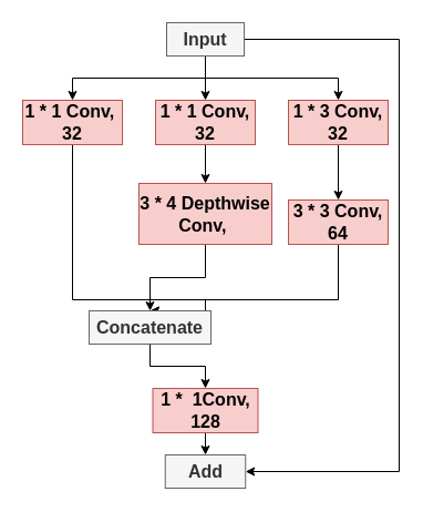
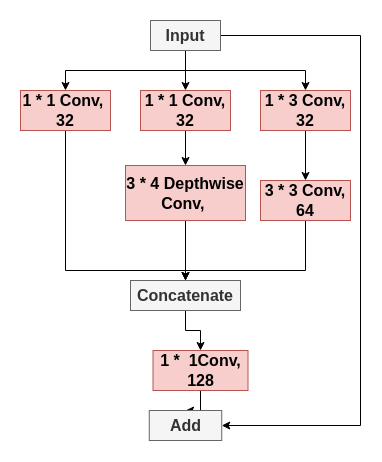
  <mxCell id="0" />
  <mxCell id="1" parent="0" />
  <mxCell id="2" style="edgeStyle=orthogonalEdgeStyle;rounded=0;orthogonalLoop=1;jettySize=auto;html=1;exitX=0.5;exitY=1;exitDx=0;exitDy=0;entryX=0.5;entryY=0;entryDx=0;entryDy=0;fontSize=16;fontStyle=1" edge="1" parent="1" source="6" target="8"><mxGeometry relative="1" as="geometry" /></mxCell>
  <mxCell id="3" style="edgeStyle=orthogonalEdgeStyle;rounded=0;orthogonalLoop=1;jettySize=auto;html=1;exitX=0.5;exitY=1;exitDx=0;exitDy=0;entryX=0.5;entryY=0;entryDx=0;entryDy=0;" edge="1" parent="1" source="6" target="10"><mxGeometry relative="1" as="geometry" /></mxCell>
  <mxCell id="4" style="edgeStyle=orthogonalEdgeStyle;rounded=0;orthogonalLoop=1;jettySize=auto;html=1;exitX=0.5;exitY=1;exitDx=0;exitDy=0;entryX=0.5;entryY=0;entryDx=0;entryDy=0;" edge="1" parent="1" source="6" target="14"><mxGeometry relative="1" as="geometry" /></mxCell>
  <mxCell id="5" style="edgeStyle=orthogonalEdgeStyle;rounded=0;orthogonalLoop=1;jettySize=auto;html=1;exitX=1;exitY=0.5;exitDx=0;exitDy=0;entryX=1;entryY=0.5;entryDx=0;entryDy=0;" edge="1" parent="1" source="6" target="21"><mxGeometry relative="1" as="geometry"><Array as="points"><mxPoint x="360" y="35" /><mxPoint x="360" y="425" /></Array></mxGeometry></mxCell>
  <mxCell id="6" value="&lt;span style=&quot;font-size: 16px;&quot;&gt;Input&lt;/span&gt;" style="rounded=0;whiteSpace=wrap;html=1;fillColor=#f5f5f5;fontColor=#333333;strokeColor=#666666;fontSize=16;fontStyle=1" vertex="1" parent="1"><mxGeometry x="150" y="20" width="70" height="30" as="geometry" /></mxCell>
  <mxCell id="7" style="edgeStyle=orthogonalEdgeStyle;rounded=0;orthogonalLoop=1;jettySize=auto;html=1;exitX=0.5;exitY=1;exitDx=0;exitDy=0;entryX=0.5;entryY=0;entryDx=0;entryDy=0;" edge="1" parent="1" source="8" target="18"><mxGeometry relative="1" as="geometry"><Array as="points"><mxPoint x="65" y="270" /><mxPoint x="185" y="270" /></Array></mxGeometry></mxCell>
  <mxCell id="8" value="&lt;span style=&quot;font-size: 16px;&quot;&gt;1 * 1 Conv,&amp;nbsp;&lt;/span&gt;&lt;div&gt;&lt;span style=&quot;font-size: 16px;&quot;&gt;32&lt;/span&gt;&lt;/div&gt;" style="rounded=0;whiteSpace=wrap;html=1;fillColor=#f8cecc;strokeColor=#b85450;fontSize=16;fontStyle=1" vertex="1" parent="1"><mxGeometry x="20" y="90" width="90" height="40" as="geometry" /></mxCell>
  <mxCell id="9" value="" style="edgeStyle=orthogonalEdgeStyle;rounded=0;orthogonalLoop=1;jettySize=auto;html=1;fontSize=16;fontStyle=1" edge="1" parent="1" source="10" target="12"><mxGeometry relative="1" as="geometry" /></mxCell>
  <mxCell id="10" value="&lt;span style=&quot;font-size: 16px;&quot;&gt;1 * 1 Conv, 32&lt;/span&gt;" style="rounded=0;whiteSpace=wrap;html=1;fillColor=#f8cecc;strokeColor=#b85450;fontSize=16;fontStyle=1" vertex="1" parent="1"><mxGeometry x="140" y="90" width="90" height="40" as="geometry" /></mxCell>
  <mxCell id="11" style="edgeStyle=orthogonalEdgeStyle;rounded=0;orthogonalLoop=1;jettySize=auto;html=1;exitX=0.5;exitY=1;exitDx=0;exitDy=0;entryX=0.5;entryY=0;entryDx=0;entryDy=0;" edge="1" parent="1" source="12" target="18"><mxGeometry relative="1" as="geometry"><mxPoint x="230" y="260" as="targetPoint" /></mxGeometry></mxCell>
  <mxCell id="12" value="&lt;span style=&quot;font-size: 16px;&quot;&gt;3 * 4 Depthwise Conv,&amp;nbsp;&lt;/span&gt;" style="rounded=0;whiteSpace=wrap;html=1;fillColor=#f8cecc;strokeColor=#b85450;fontSize=16;fontStyle=1" vertex="1" parent="1"><mxGeometry x="125" y="165" width="120" height="55" as="geometry" /></mxCell>
  <mxCell id="13" value="" style="edgeStyle=orthogonalEdgeStyle;rounded=0;orthogonalLoop=1;jettySize=auto;html=1;fontSize=16;fontStyle=1" edge="1" parent="1" source="14" target="16"><mxGeometry relative="1" as="geometry" /></mxCell>
  <mxCell id="14" value="&lt;span style=&quot;font-size: 16px;&quot;&gt;1 * 3 Conv, 32&lt;/span&gt;" style="rounded=0;whiteSpace=wrap;html=1;fillColor=#f8cecc;strokeColor=#b85450;fontSize=16;fontStyle=1" vertex="1" parent="1"><mxGeometry x="260" y="90" width="90" height="40" as="geometry" /></mxCell>
  <mxCell id="15" style="edgeStyle=orthogonalEdgeStyle;rounded=0;orthogonalLoop=1;jettySize=auto;html=1;exitX=0.5;exitY=1;exitDx=0;exitDy=0;entryX=0.5;entryY=0;entryDx=0;entryDy=0;" edge="1" parent="1" source="16" target="18"><mxGeometry relative="1" as="geometry"><Array as="points"><mxPoint x="305" y="270" /><mxPoint x="185" y="270" /></Array></mxGeometry></mxCell>
  <mxCell id="16" value="&lt;span style=&quot;font-size: 16px;&quot;&gt;3 * 3 Conv, 64&lt;/span&gt;" style="rounded=0;whiteSpace=wrap;html=1;fillColor=#f8cecc;strokeColor=#b85450;fontSize=16;fontStyle=1" vertex="1" parent="1"><mxGeometry x="260" y="180" width="90" height="40" as="geometry" /></mxCell>
  <mxCell id="17" value="" style="edgeStyle=orthogonalEdgeStyle;rounded=0;orthogonalLoop=1;jettySize=auto;html=1;" edge="1" parent="1" source="18" target="20"><mxGeometry relative="1" as="geometry" /></mxCell>
- <mxCell id="18" value="&lt;span style=&quot;font-size: 16px;&quot;&gt;Concatenate&lt;/span&gt;" style="rounded=0;whiteSpace=wrap;html=1;fillColor=#f5f5f5;fontColor=#333333;strokeColor=#666666;fontSize=16;fontStyle=1" vertex="1" parent="1"><mxGeometry x="80" y="280" width="110" height="30" as="geometry" /></mxCell>
+ <mxCell id="18" value="&lt;span style=&quot;font-size: 16px;&quot;&gt;Concatenate&lt;/span&gt;" style="rounded=0;whiteSpace=wrap;html=1;fillColor=#f5f5f5;fontColor=#333333;strokeColor=#666666;fontSize=16;fontStyle=1" vertex="1" parent="1"><mxGeometry x="130" y="280" width="110" height="30" as="geometry" /></mxCell>
  <mxCell id="19" value="" style="edgeStyle=orthogonalEdgeStyle;rounded=0;orthogonalLoop=1;jettySize=auto;html=1;" edge="1" parent="1" source="20" target="21"><mxGeometry relative="1" as="geometry" /></mxCell>
- <mxCell id="20" value="&lt;span style=&quot;font-size: 16px;&quot;&gt;1 *&amp;nbsp; 1Conv,&lt;/span&gt;&lt;div&gt;128&lt;/div&gt;" style="rounded=0;whiteSpace=wrap;html=1;fillColor=#f8cecc;strokeColor=#b85450;fontSize=16;fontStyle=1" vertex="1" parent="1"><mxGeometry x="137.5" y="350" width="95" height="40" as="geometry" /></mxCell>
+ <mxCell id="20" value="&lt;span style=&quot;font-size: 16px;&quot;&gt;1 *&amp;nbsp; 1Conv,&lt;/span&gt;&lt;div&gt;128&lt;/div&gt;" style="rounded=0;whiteSpace=wrap;html=1;fillColor=#f8cecc;strokeColor=#b85450;fontSize=16;fontStyle=1" vertex="1" parent="1"><mxGeometry x="152.5" y="350" width="95" height="40" as="geometry" /></mxCell>
  <mxCell id="21" value="Add" style="rounded=0;whiteSpace=wrap;html=1;fillColor=#f5f5f5;strokeColor=#666666;fontSize=16;fontStyle=1;fontColor=#333333;" vertex="1" parent="1"><mxGeometry x="148.75" y="410" width="72.5" height="30" as="geometry" /></mxCell>
